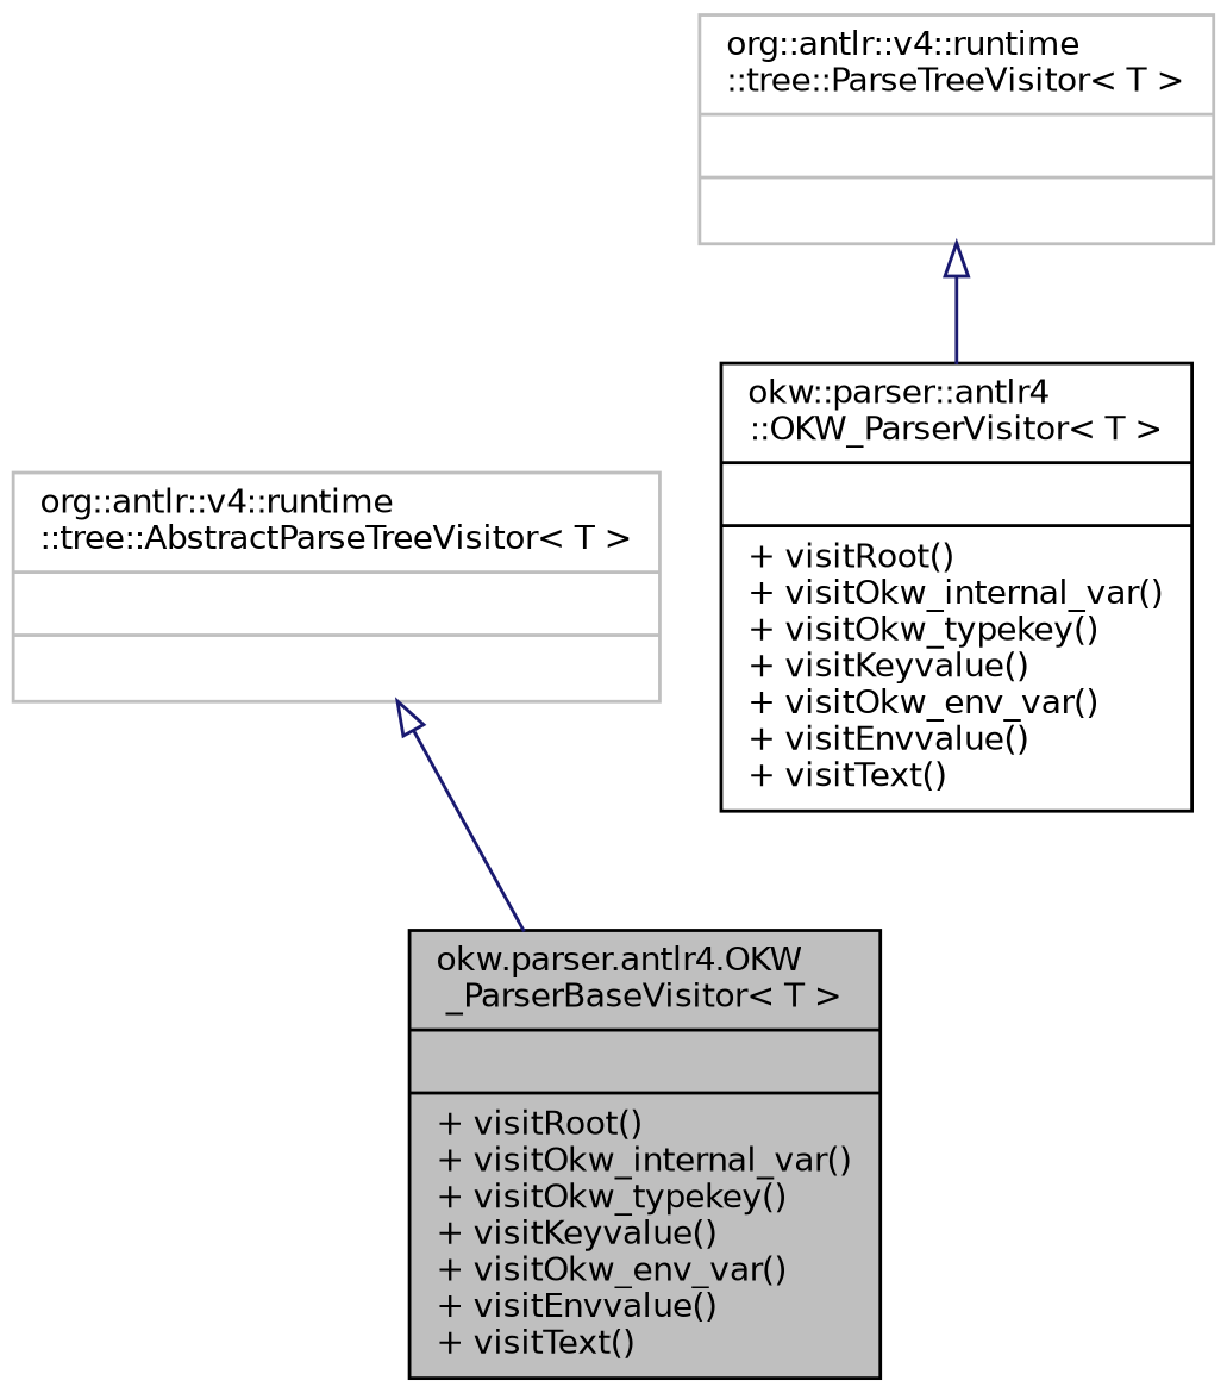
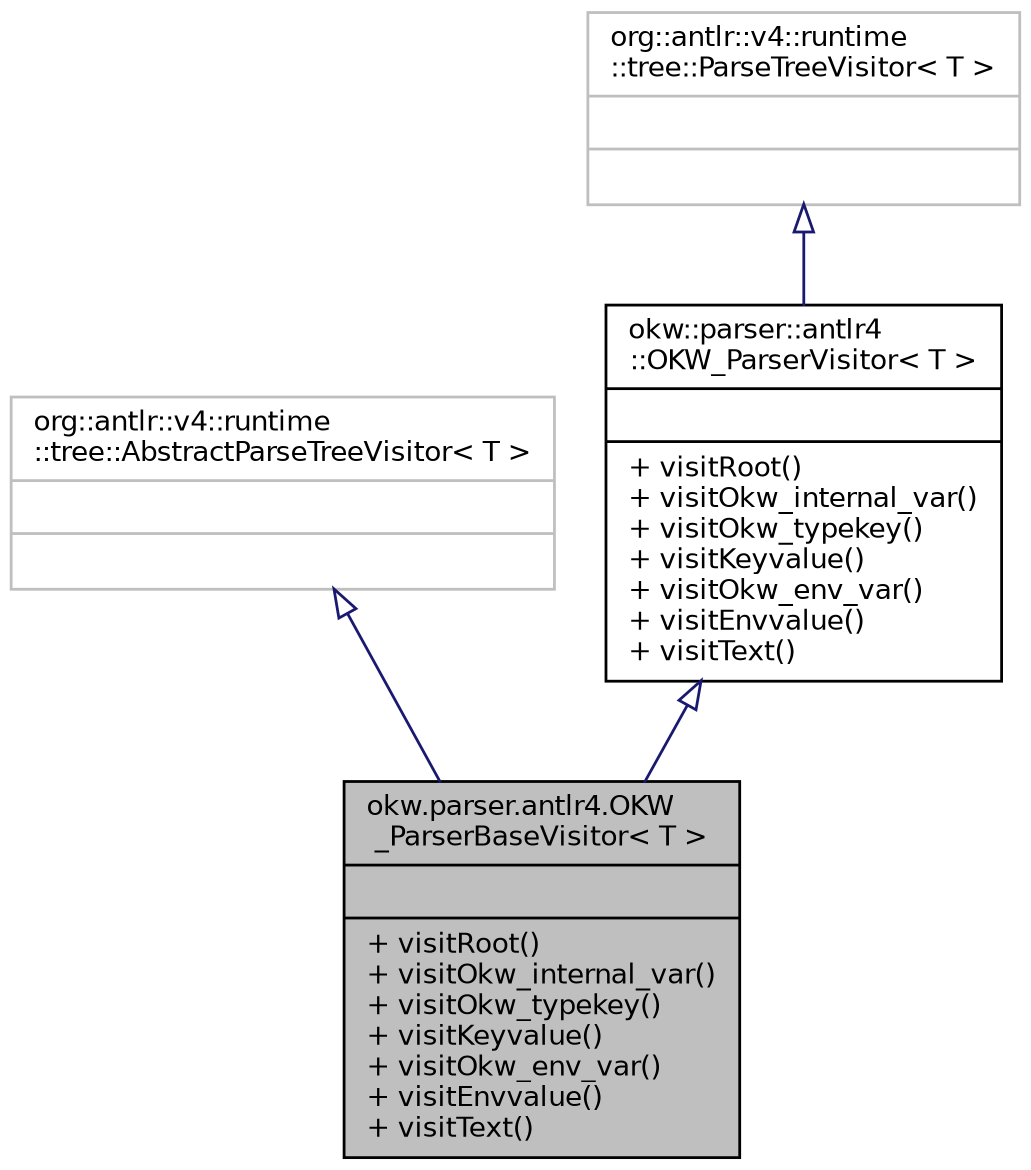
  digraph {
    node [color=black fillcolor=white fontname=Helvetica fontsize=10 shape=record style=filled]
    edge [arrowtail=onormal color=midnightblue dir=back fontname=Helvetica fontsize=10 labelfontname=Helvetica labelfontsize=10 style=solid]
    n1 [fillcolor=grey75 fontcolor=black height=0.2 label="{okw.parser.antlr4.OKW\l_ParserBaseVisitor\< T \>\n||+ visitRoot()\l+ visitOkw_internal_var()\l+ visitOkw_typekey()\l+ visitKeyvalue()\l+ visitOkw_env_var()\l+ visitEnvvalue()\l+ visitText()\l}" width=0.4]
    n2 [color=grey75 height=0.2 label="{org::antlr::v4::runtime\l::tree::AbstractParseTreeVisitor\< T \>\n||}" width=0.4]
    n3 [height=0.2 label="{okw::parser::antlr4\l::OKW_ParserVisitor\< T \>\n||+ visitRoot()\l+ visitOkw_internal_var()\l+ visitOkw_typekey()\l+ visitKeyvalue()\l+ visitOkw_env_var()\l+ visitEnvvalue()\l+ visitText()\l}" width=0.4]
    n4 [color=grey75 height=0.2 label="{org::antlr::v4::runtime\l::tree::ParseTreeVisitor\< T \>\n||}" width=0.4]
    n2 -> n1
+   n3 -> n1
    n4 -> n3
  }
